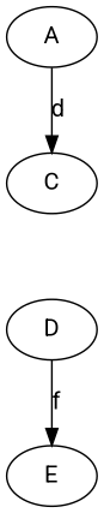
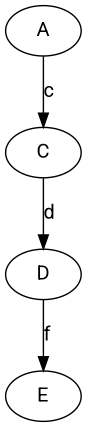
  digraph {
    fontname=Roboto
    node [fontname=Roboto]
    edge [color=black dir=forward fontcolor=black fontname=Roboto penwidth=1.0]
    A
    C
    D
    E
-   A -> C [label=d]
+   A -> C [label=c]
+   C -> D [label=d]
    D -> E [label=f]
  }
